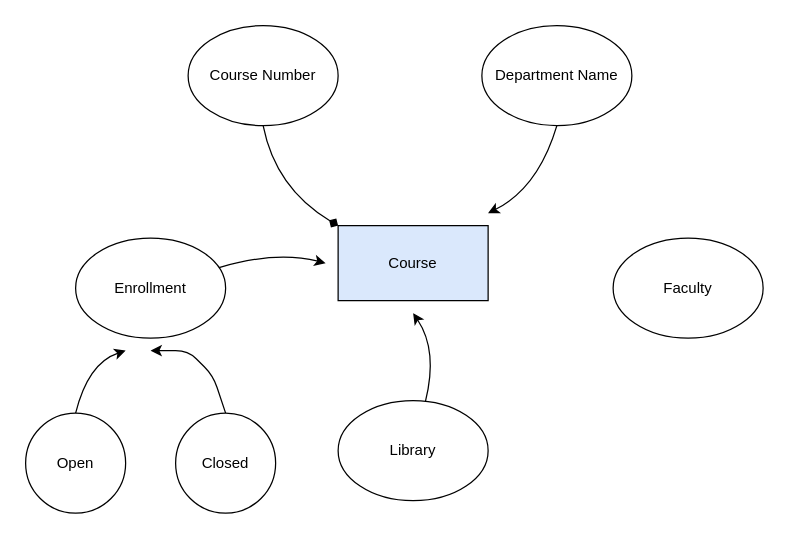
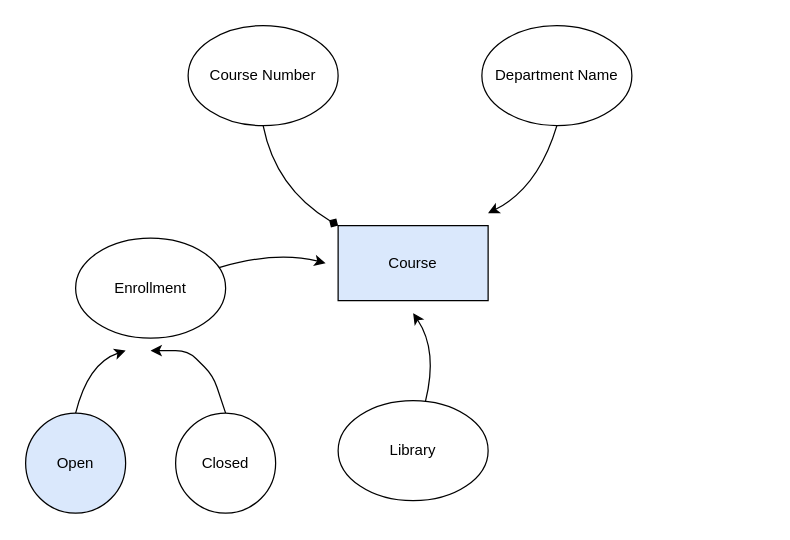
  <mxCell id="0" />
  <mxCell id="1" parent="0" />
  <mxCell id="2" value="Course" style="rounded=0;whiteSpace=wrap;html=1;fillColor=#dae8fc;" vertex="1" parent="1"><mxGeometry x="270" y="180" width="120" height="60" as="geometry" /></mxCell>
  <mxCell id="3" style="edgeStyle=none;curved=1;html=1;entryX=0;entryY=0;entryDx=0;entryDy=0;exitX=0.5;exitY=1;exitDx=0;exitDy=0;endArrow=diamond;" edge="1" parent="1" source="4" target="2"><mxGeometry relative="1" as="geometry"><Array as="points"><mxPoint x="220" y="150" /></Array></mxGeometry></mxCell>
  <mxCell id="4" value="Course Number" style="ellipse;whiteSpace=wrap;html=1;" vertex="1" parent="1"><mxGeometry x="150" y="20" width="120" height="80" as="geometry" /></mxCell>
  <mxCell id="5" style="edgeStyle=none;curved=1;html=1;" edge="1" parent="1" source="6"><mxGeometry relative="1" as="geometry"><mxPoint x="330" y="250" as="targetPoint" /><Array as="points"><mxPoint x="350" y="280" /></Array></mxGeometry></mxCell>
  <mxCell id="6" value="Library" style="ellipse;whiteSpace=wrap;html=1;" vertex="1" parent="1"><mxGeometry x="270" y="320" width="120" height="80" as="geometry" /></mxCell>
  <mxCell id="7" style="edgeStyle=none;curved=1;html=1;" edge="1" parent="1" source="8"><mxGeometry relative="1" as="geometry"><mxPoint x="260" y="210" as="targetPoint" /><Array as="points"><mxPoint x="220" y="200" /></Array></mxGeometry></mxCell>
  <mxCell id="8" value="Enrollment" style="ellipse;whiteSpace=wrap;html=1;" vertex="1" parent="1"><mxGeometry x="60" y="190" width="120" height="80" as="geometry" /></mxCell>
- <mxCell id="9" value="Faculty" style="ellipse;whiteSpace=wrap;html=1;" vertex="1" parent="1"><mxGeometry x="490" y="190" width="120" height="80" as="geometry" /></mxCell>
  <mxCell id="10" style="edgeStyle=none;curved=1;html=1;exitX=0.5;exitY=1;exitDx=0;exitDy=0;" edge="1" parent="1" source="11"><mxGeometry relative="1" as="geometry"><mxPoint x="390" y="170" as="targetPoint" /><Array as="points"><mxPoint x="430" y="150" /></Array></mxGeometry></mxCell>
  <mxCell id="11" value="Department Name" style="ellipse;whiteSpace=wrap;html=1;" vertex="1" parent="1"><mxGeometry x="385" y="20" width="120" height="80" as="geometry" /></mxCell>
  <mxCell id="12" style="edgeStyle=none;html=1;curved=1;exitX=0.5;exitY=0;exitDx=0;exitDy=0;" edge="1" parent="1" source="13"><mxGeometry relative="1" as="geometry"><mxPoint x="100" y="280" as="targetPoint" /><Array as="points"><mxPoint x="70" y="290" /></Array></mxGeometry></mxCell>
- <mxCell id="13" value="Open" style="ellipse;whiteSpace=wrap;html=1;aspect=fixed;" vertex="1" parent="1"><mxGeometry y="330" width="80" height="80" as="geometry" x="20" /></mxCell>
+ <mxCell id="13" value="Open" style="ellipse;whiteSpace=wrap;html=1;aspect=fixed;fillColor=#dae8fc;" vertex="1" parent="1"><mxGeometry y="330" width="80" height="80" as="geometry" x="20" /></mxCell>
  <mxCell id="14" style="edgeStyle=none;html=1;exitX=0.5;exitY=0;exitDx=0;exitDy=0;" edge="1" parent="1" source="15"><mxGeometry relative="1" as="geometry"><mxPoint x="120" y="280" as="targetPoint" /><Array as="points"><mxPoint x="170" y="300" /><mxPoint x="150" y="280" /></Array></mxGeometry></mxCell>
  <mxCell id="15" value="Closed" style="ellipse;whiteSpace=wrap;html=1;aspect=fixed;" vertex="1" parent="1"><mxGeometry x="140" y="330" width="80" height="80" as="geometry" /></mxCell>
